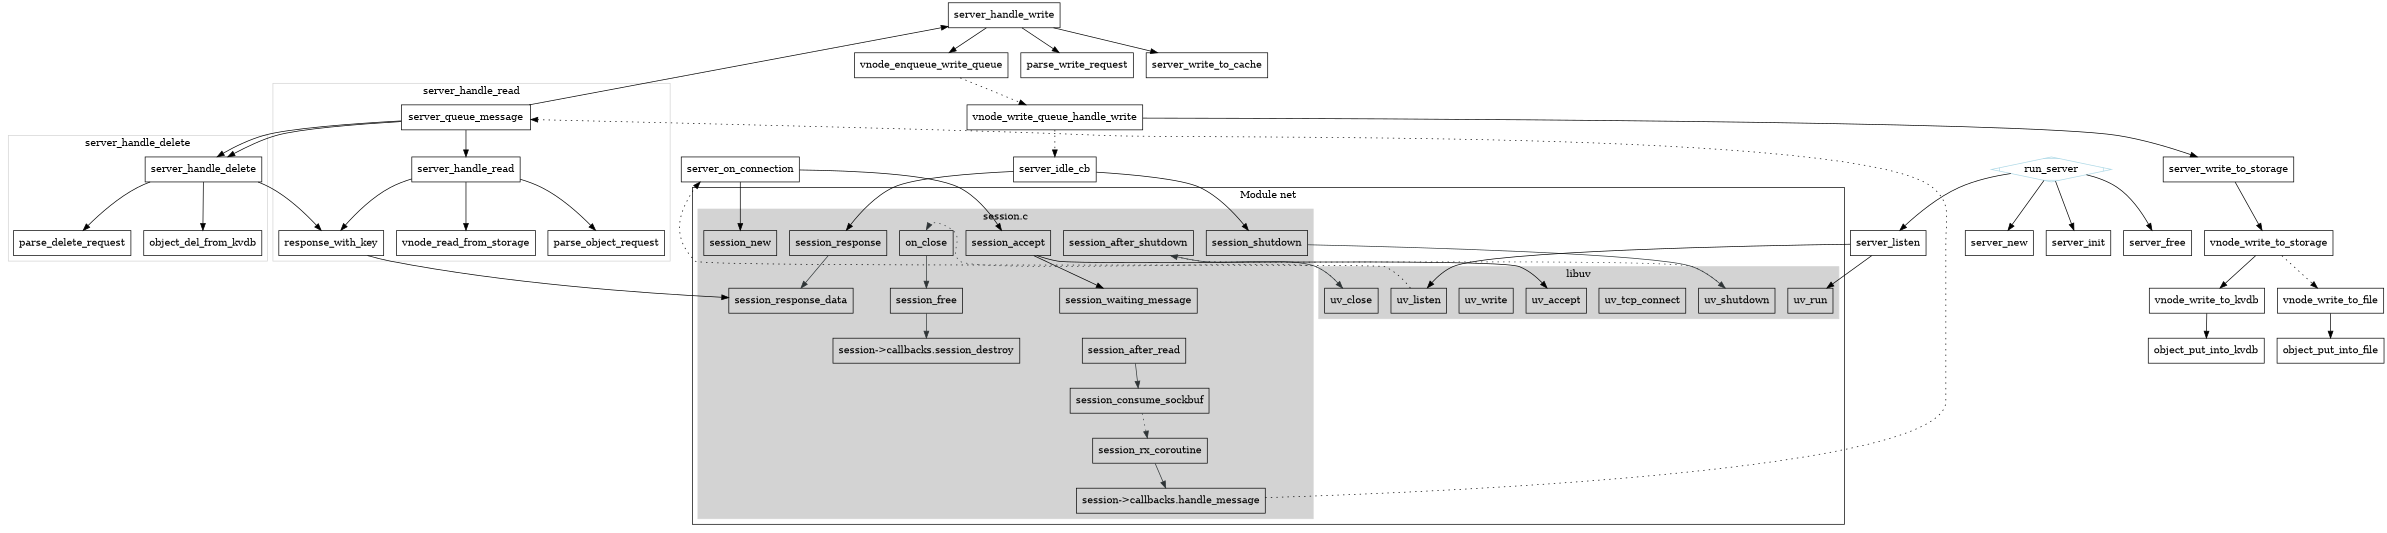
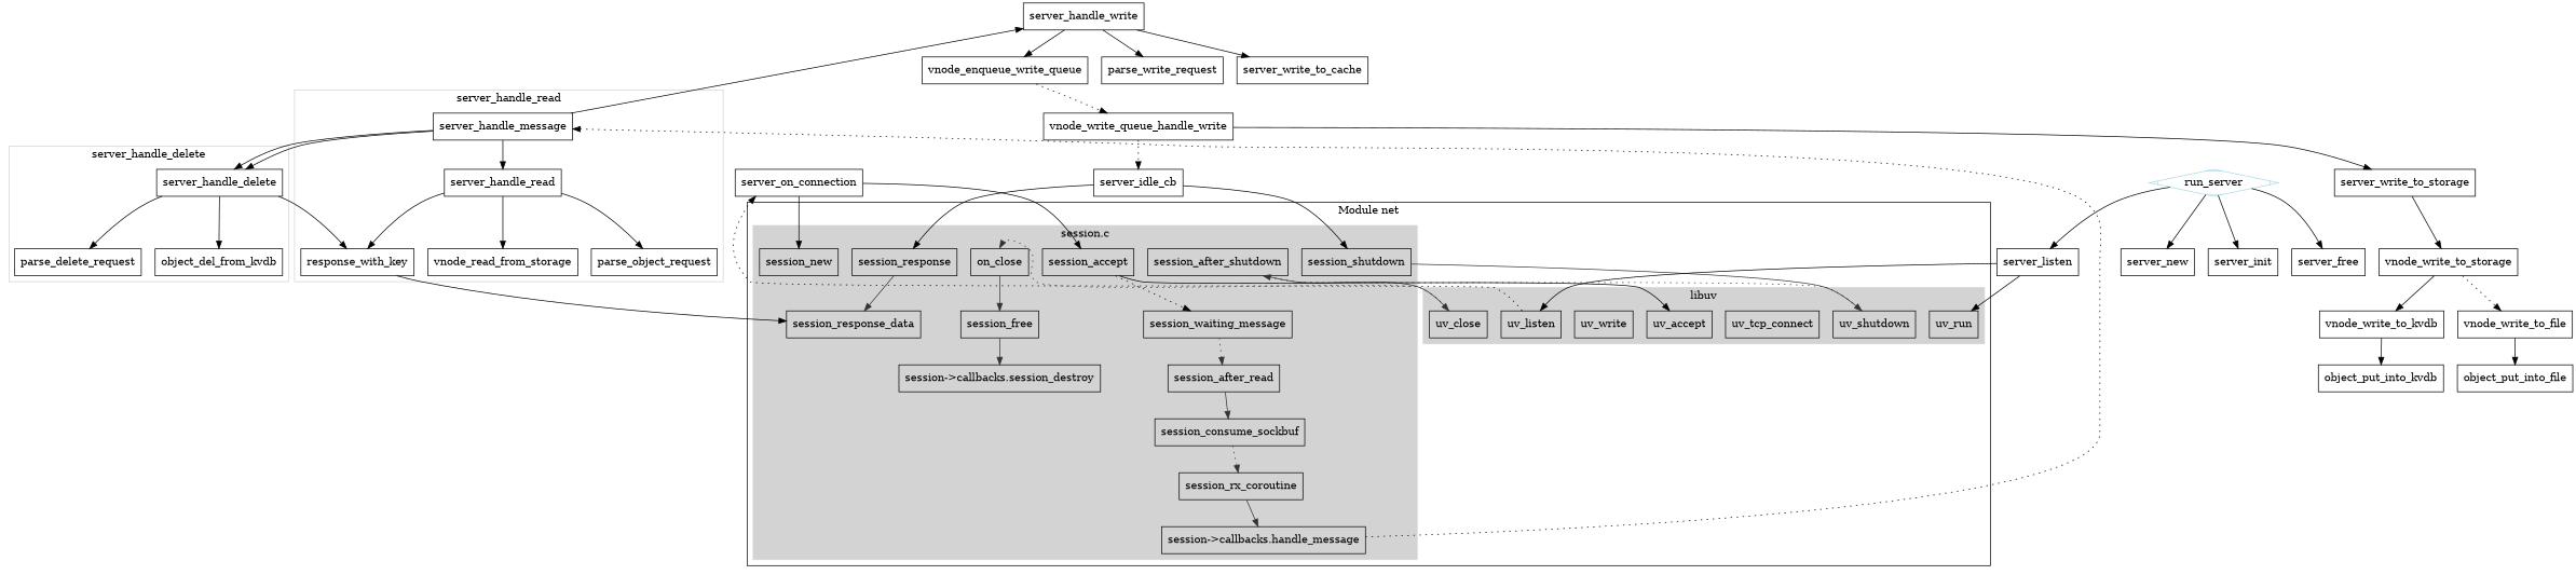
  digraph {
    node [shape=box]
    uv_accept
    uv_listen
    uv_tcp_connect
    uv_run
    uv_write
    uv_shutdown
    uv_close
    session_after_shutdown
    on_close
    session_accept
    session_new
    n12 [label="session->callbacks.session_destroy"]
    session_free
    session_shutdown
    session_waiting_message
    session_after_read
    session_consume_sockbuf
    session_rx_coroutine
    n19 [label="session->callbacks.handle_message"]
    session_response
    session_response_data
-   server_handle_message [label=server_queue_message]
+   server_handle_message
    server_handle_read
    n24 [label=parse_object_request]
    vnode_read_from_storage
    response_with_key
    server_handle_delete
    parse_delete_request
    object_del_from_kvdb
    server_on_connection
    server_handle_write
    run_server [color=lightblue shape=Mdiamond]
    server_new
    server_init
    server_free
    server_listen
    parse_write_request
    server_write_to_cache
    vnode_enqueue_write_queue
    vnode_write_queue_handle_write
    server_idle_cb
    server_write_to_storage
    vnode_write_to_storage
    vnode_write_to_kvdb
    vnode_write_to_file
    object_put_into_kvdb
    object_put_into_file
    subgraph cluster_1 {
      label="Module net"
      subgraph cluster_2 {
        color=lightgray
        label=libuv
        rankdir=TB
        style=filled
        uv_accept
        uv_listen
        uv_tcp_connect
        uv_run
        uv_write
        uv_shutdown
        uv_close
      }
      subgraph cluster_3 {
        color=lightgray
        label="session.c"
        style=filled
        session_after_shutdown
        on_close
        session_accept
        session_new
        n12
        session_free
        session_shutdown
        session_waiting_message
        session_after_read
        session_consume_sockbuf
        session_rx_coroutine
        n19
        session_response
        session_response_data
      }
    }
    subgraph cluster_4 {
      color=lightgray
      label=server_handle_read
      server_handle_message
      server_handle_read
      n24
      vnode_read_from_storage
      response_with_key
    }
    subgraph cluster_5 {
      color=lightgray
      label=server_handle_delete
      server_handle_delete
      parse_delete_request
      object_del_from_kvdb
    }
    uv_listen -> server_on_connection [style=dotted]
    uv_shutdown -> session_after_shutdown [color="#2e3436" style=dotted]
    uv_close -> on_close [color="#2e3436" headport=n style=dotted]
    session_after_shutdown -> uv_close [color="#2e3436"]
    on_close -> session_free [color="#2e3436"]
    session_accept -> uv_accept
-   session_accept -> session_waiting_message
+   session_accept -> session_waiting_message [style=dotted]
    session_free -> n12 [color="#2e3436"]
    session_shutdown -> uv_shutdown [color="#2e3436"]
+   session_waiting_message -> session_after_read [color="#2e3436" style=dotted]
    session_after_read -> session_consume_sockbuf [color="#2e3436"]
    session_consume_sockbuf -> session_rx_coroutine [color="#2e3436" style=dotted]
    session_rx_coroutine -> n19 [color="#2e3436"]
    n19 -> server_handle_message [style=dotted]
    session_response -> session_response_data [color="#2e3436"]
    server_handle_message -> server_handle_read
    server_handle_message -> server_handle_delete
    server_handle_message -> server_handle_delete
    server_handle_message -> server_handle_write
    server_handle_read -> n24
    server_handle_read -> vnode_read_from_storage
    server_handle_read -> response_with_key
    response_with_key -> session_response_data
    server_handle_delete -> response_with_key
    server_handle_delete -> parse_delete_request
    server_handle_delete -> object_del_from_kvdb
    server_on_connection -> session_accept
    server_on_connection -> session_new
    server_handle_write -> parse_write_request
    server_handle_write -> server_write_to_cache
    server_handle_write -> vnode_enqueue_write_queue
    run_server -> server_new
    run_server -> server_init
    run_server -> server_free
    run_server -> server_listen
    server_listen -> uv_listen
    server_listen -> uv_run
    vnode_enqueue_write_queue -> vnode_write_queue_handle_write [style=dotted]
    vnode_write_queue_handle_write -> server_idle_cb [style=dotted]
    vnode_write_queue_handle_write -> server_write_to_storage
    server_idle_cb -> session_shutdown
    server_idle_cb -> session_response
    server_write_to_storage -> vnode_write_to_storage
    vnode_write_to_storage -> vnode_write_to_kvdb
    vnode_write_to_storage -> vnode_write_to_file [style=dotted]
    vnode_write_to_kvdb -> object_put_into_kvdb
    vnode_write_to_file -> object_put_into_file
  }
